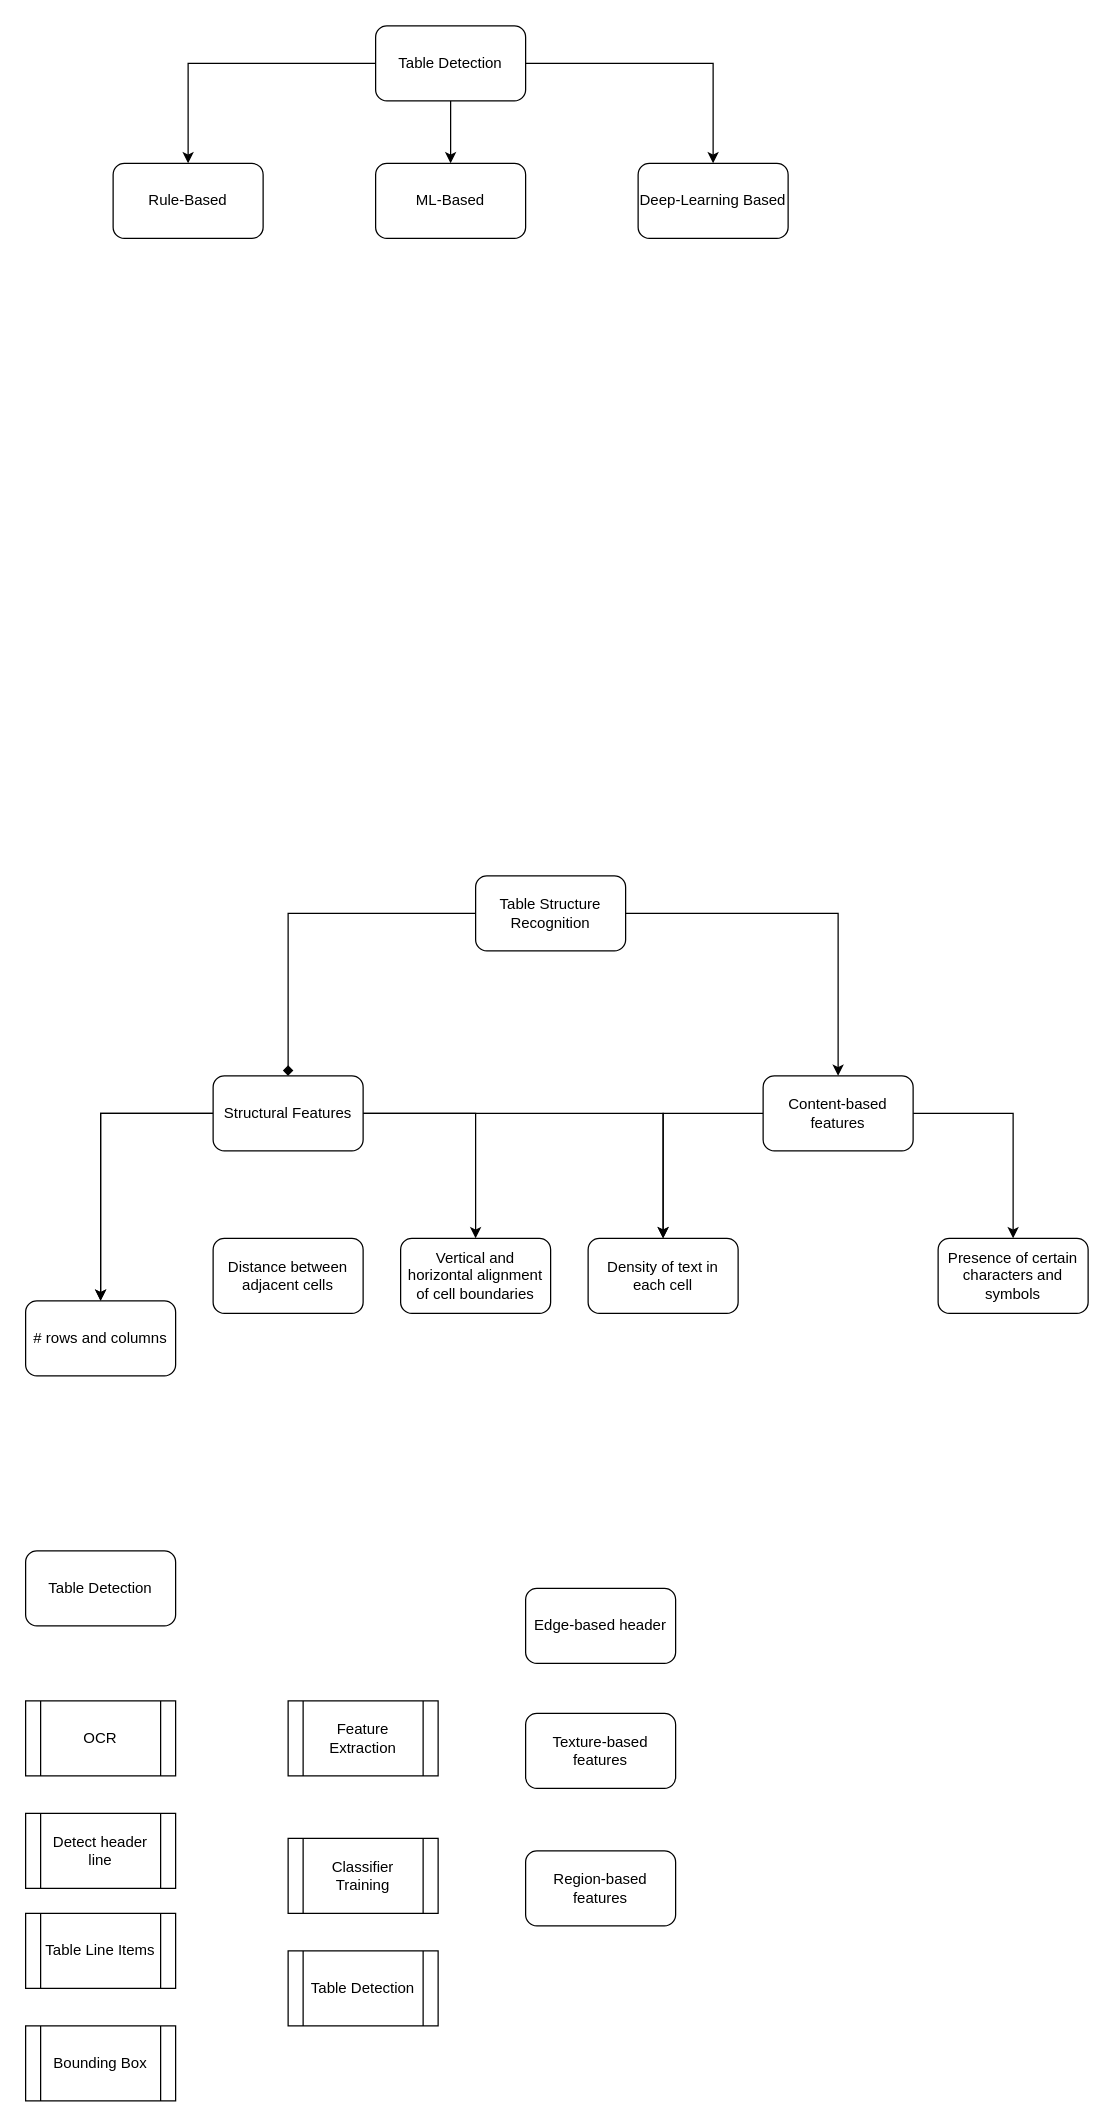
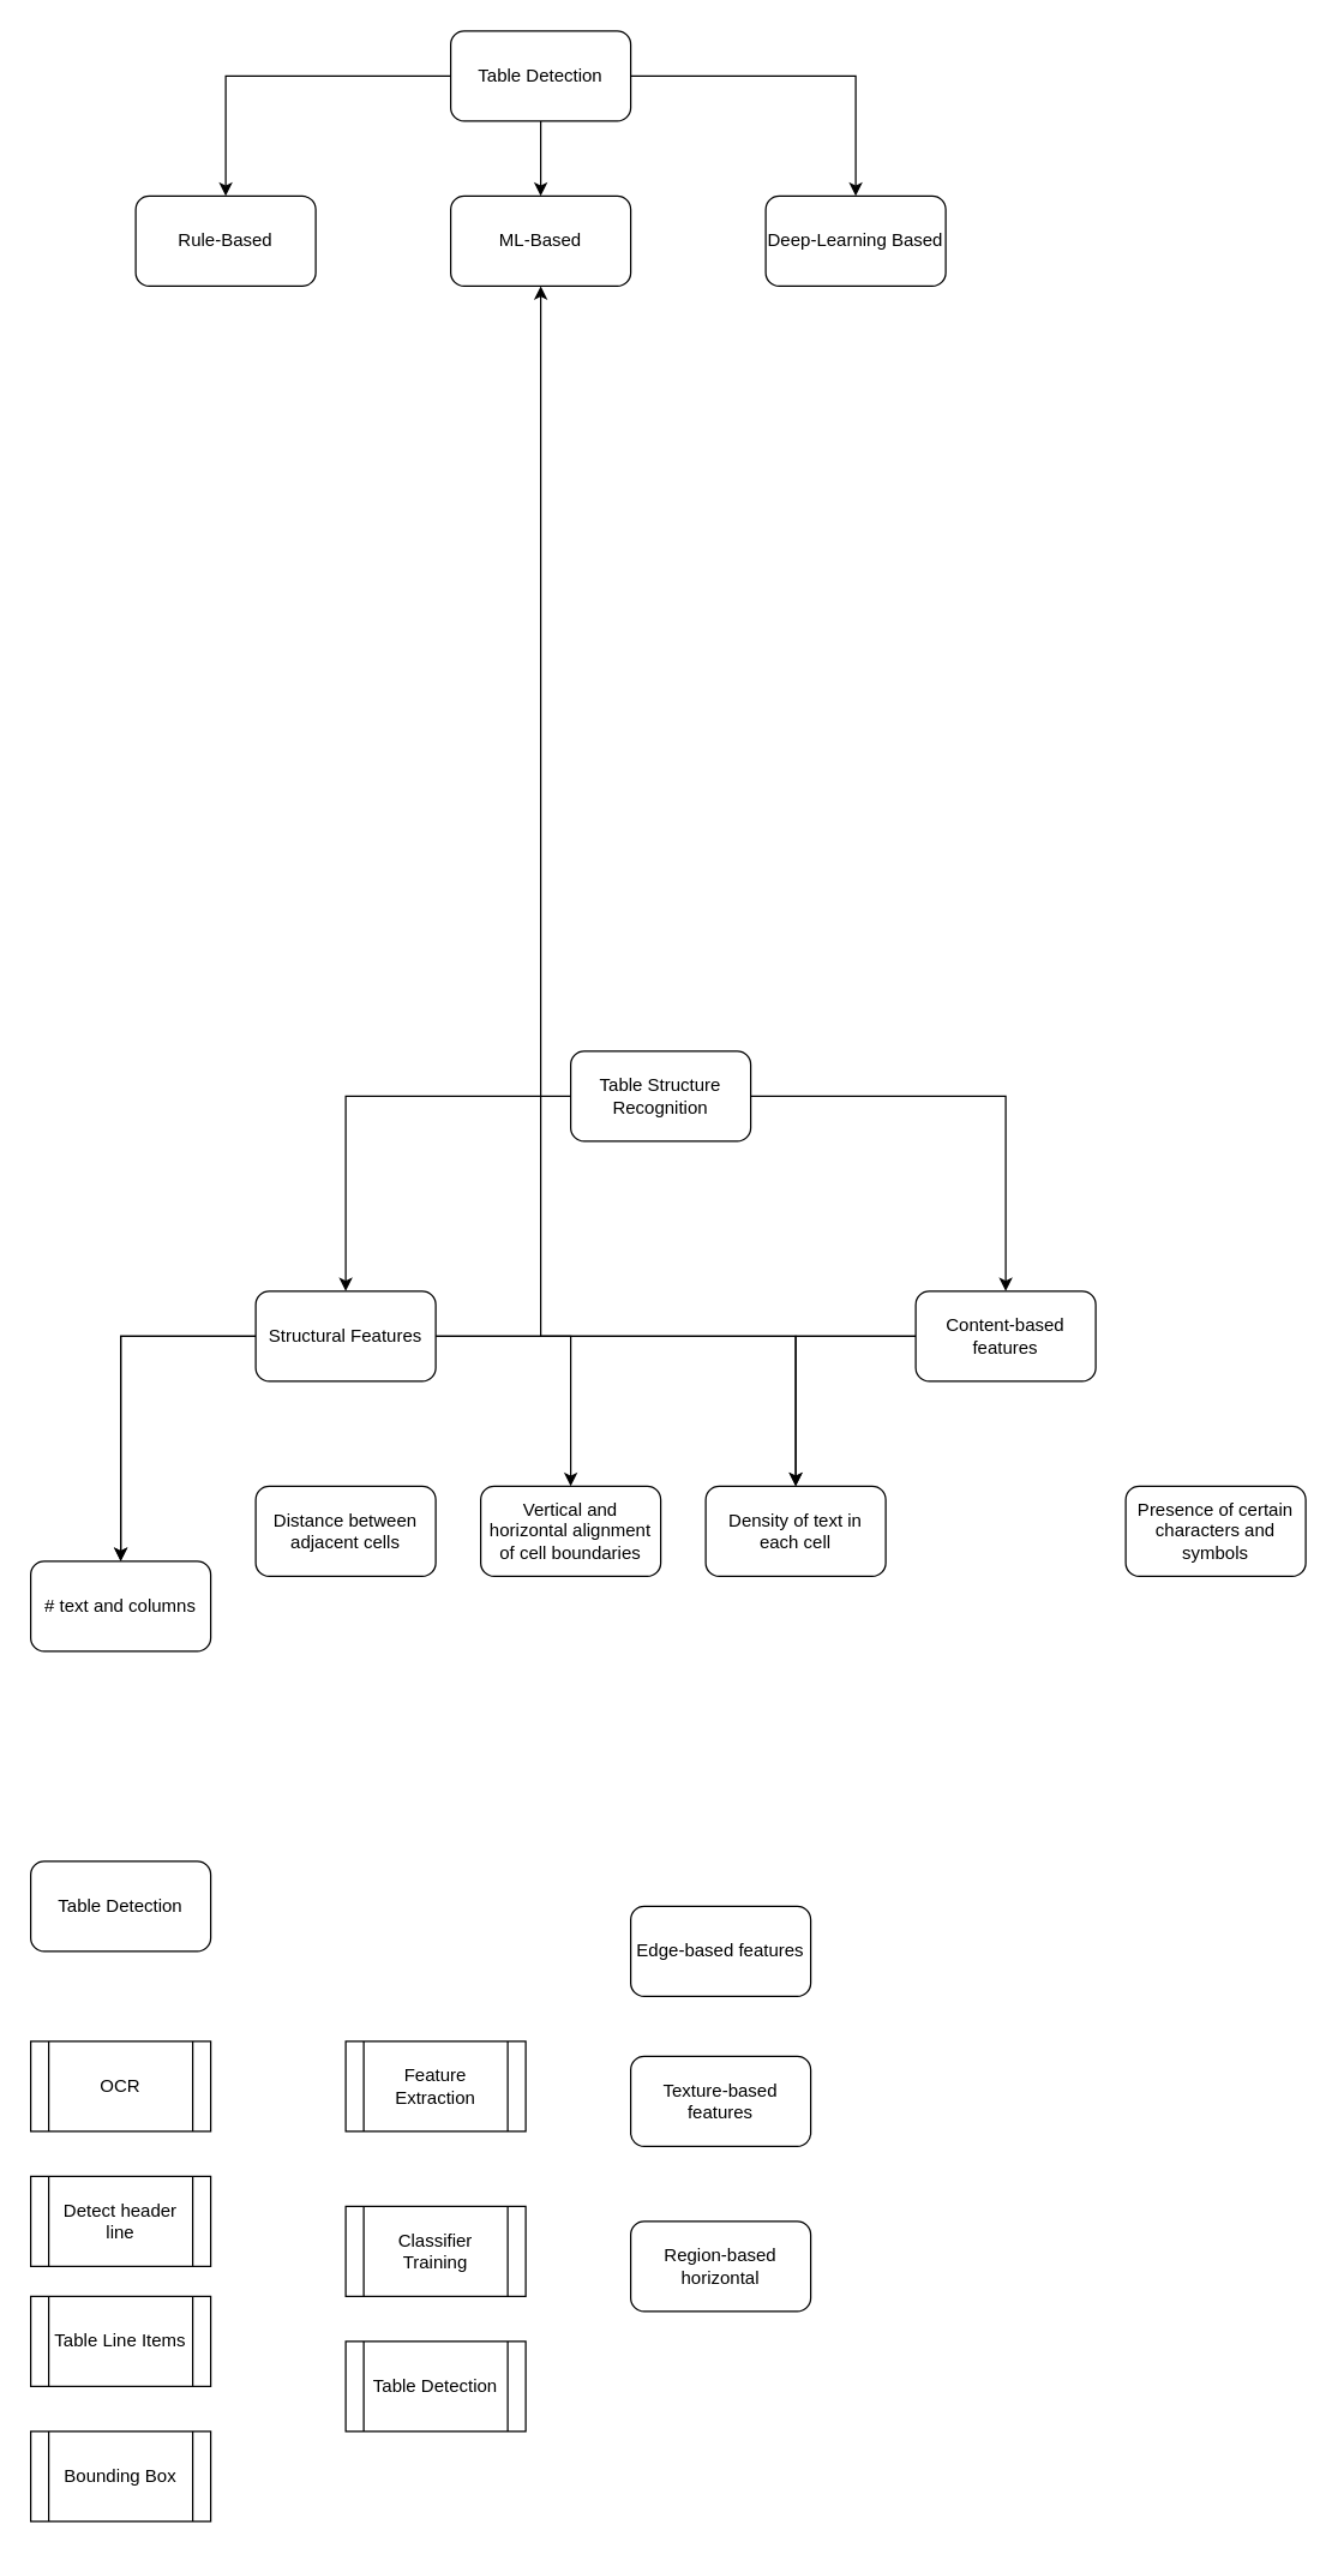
  <mxCell id="0" />
  <mxCell id="1" parent="0" />
- <mxCell id="2" value="" style="edgeStyle=orthogonalEdgeStyle;rounded=0;orthogonalLoop=1;jettySize=auto;html=1;endArrow=diamond;" edge="1" parent="1" source="4" target="9"><mxGeometry relative="1" as="geometry" /></mxCell>
+ <mxCell id="2" value="" style="edgeStyle=orthogonalEdgeStyle;rounded=0;orthogonalLoop=1;jettySize=auto;html=1;" edge="1" parent="1" source="4" target="9"><mxGeometry relative="1" as="geometry" /></mxCell>
  <mxCell id="3" value="" style="edgeStyle=orthogonalEdgeStyle;rounded=0;orthogonalLoop=1;jettySize=auto;html=1;" edge="1" parent="1" source="4" target="12"><mxGeometry relative="1" as="geometry" /></mxCell>
  <mxCell id="4" value="Table Structure Recognition" style="rounded=1;whiteSpace=wrap;html=1;" vertex="1" parent="1"><mxGeometry x="380" y="700" width="120" height="60" as="geometry" /></mxCell>
  <mxCell id="5" value="" style="edgeStyle=orthogonalEdgeStyle;rounded=0;orthogonalLoop=1;jettySize=auto;html=1;" edge="1" parent="1" source="9" target="13"><mxGeometry relative="1" as="geometry" /></mxCell>
  <mxCell id="6" value="" style="edgeStyle=orthogonalEdgeStyle;rounded=0;orthogonalLoop=1;jettySize=auto;html=1;" edge="1" parent="1" source="9" target="13"><mxGeometry relative="1" as="geometry" /></mxCell>
  <mxCell id="7" value="" style="edgeStyle=orthogonalEdgeStyle;rounded=0;orthogonalLoop=1;jettySize=auto;html=1;" edge="1" parent="1" source="9" target="16"><mxGeometry relative="1" as="geometry" /></mxCell>
  <mxCell id="8" value="" style="edgeStyle=orthogonalEdgeStyle;rounded=0;orthogonalLoop=1;jettySize=auto;html=1;" edge="1" parent="1" source="9" target="15"><mxGeometry relative="1" as="geometry" /></mxCell>
  <mxCell id="9" value="Structural Features" style="whiteSpace=wrap;html=1;rounded=1;" vertex="1" parent="1"><mxGeometry x="170" y="860" width="120" height="60" as="geometry" /></mxCell>
  <mxCell id="10" value="" style="edgeStyle=orthogonalEdgeStyle;rounded=0;orthogonalLoop=1;jettySize=auto;html=1;" edge="1" parent="1" source="12" target="16"><mxGeometry relative="1" as="geometry" /></mxCell>
- <mxCell id="11" value="" style="edgeStyle=orthogonalEdgeStyle;rounded=0;orthogonalLoop=1;jettySize=auto;html=1;" edge="1" parent="1" source="12" target="17"><mxGeometry relative="1" as="geometry" /></mxCell>
+ <mxCell id="11" value="" style="edgeStyle=orthogonalEdgeStyle;rounded=0;orthogonalLoop=1;jettySize=auto;html=1;" edge="1" parent="1" source="12" target="34"><mxGeometry relative="1" as="geometry" /></mxCell>
  <mxCell id="12" value="Content-based features" style="whiteSpace=wrap;html=1;rounded=1;" vertex="1" parent="1"><mxGeometry x="610" y="860" width="120" height="60" as="geometry" /></mxCell>
- <mxCell id="13" value="# rows and columns" style="whiteSpace=wrap;html=1;rounded=1;" vertex="1" parent="1"><mxGeometry x="20" y="1040" width="120" height="60" as="geometry" /></mxCell>
+ <mxCell id="13" value="# text and columns" style="whiteSpace=wrap;html=1;rounded=1;" vertex="1" parent="1"><mxGeometry x="20" y="1040" width="120" height="60" as="geometry" /></mxCell>
  <mxCell id="14" value="Distance between adjacent cells" style="whiteSpace=wrap;html=1;rounded=1;" vertex="1" parent="1"><mxGeometry x="170" y="990" width="120" height="60" as="geometry" /></mxCell>
  <mxCell id="15" value="Vertical and horizontal alignment of cell boundaries" style="whiteSpace=wrap;html=1;rounded=1;" vertex="1" parent="1"><mxGeometry x="320" y="990" width="120" height="60" as="geometry" /></mxCell>
  <mxCell id="16" value="Density of text in each cell" style="whiteSpace=wrap;html=1;rounded=1;" vertex="1" parent="1"><mxGeometry x="470" y="990" width="120" height="60" as="geometry" /></mxCell>
  <mxCell id="17" value="Presence of certain characters and symbols" style="whiteSpace=wrap;html=1;rounded=1;" vertex="1" parent="1"><mxGeometry x="750" y="990" width="120" height="60" as="geometry" /></mxCell>
  <mxCell id="18" value="Table Detection" style="rounded=1;whiteSpace=wrap;html=1;" vertex="1" parent="1"><mxGeometry x="20" y="1240" width="120" height="60" as="geometry" /></mxCell>
  <mxCell id="19" value="OCR" style="shape=process;whiteSpace=wrap;html=1;backgroundOutline=1;" vertex="1" parent="1"><mxGeometry x="20" y="1360" width="120" height="60" as="geometry" /></mxCell>
  <mxCell id="20" value="Detect header line" style="shape=process;whiteSpace=wrap;html=1;backgroundOutline=1;" vertex="1" parent="1"><mxGeometry x="20" y="1450" width="120" height="60" as="geometry" /></mxCell>
  <mxCell id="21" value="Table Line Items" style="shape=process;whiteSpace=wrap;html=1;backgroundOutline=1;" vertex="1" parent="1"><mxGeometry x="20" y="1530" width="120" height="60" as="geometry" /></mxCell>
  <mxCell id="22" value="Bounding Box" style="shape=process;whiteSpace=wrap;html=1;backgroundOutline=1;" vertex="1" parent="1"><mxGeometry x="20" y="1620" width="120" height="60" as="geometry" /></mxCell>
  <mxCell id="23" value="Feature Extraction" style="shape=process;whiteSpace=wrap;html=1;backgroundOutline=1;" vertex="1" parent="1"><mxGeometry x="230" y="1360" width="120" height="60" as="geometry" /></mxCell>
- <mxCell id="24" value="Edge-based header" style="rounded=1;whiteSpace=wrap;html=1;" vertex="1" parent="1"><mxGeometry x="420" y="1270" width="120" height="60" as="geometry" /></mxCell>
+ <mxCell id="24" value="Edge-based features" style="rounded=1;whiteSpace=wrap;html=1;" vertex="1" parent="1"><mxGeometry x="420" y="1270" width="120" height="60" as="geometry" /></mxCell>
  <mxCell id="25" value="Texture-based features" style="rounded=1;whiteSpace=wrap;html=1;" vertex="1" parent="1"><mxGeometry x="420" y="1370" width="120" height="60" as="geometry" /></mxCell>
- <mxCell id="26" value="Region-based features" style="rounded=1;whiteSpace=wrap;html=1;" vertex="1" parent="1"><mxGeometry x="420" y="1480" width="120" height="60" as="geometry" /></mxCell>
+ <mxCell id="26" value="Region-based horizontal" style="rounded=1;whiteSpace=wrap;html=1;" vertex="1" parent="1"><mxGeometry x="420" y="1480" width="120" height="60" as="geometry" /></mxCell>
  <mxCell id="27" value="Classifier Training" style="shape=process;whiteSpace=wrap;html=1;backgroundOutline=1;" vertex="1" parent="1"><mxGeometry x="230" y="1470" width="120" height="60" as="geometry" /></mxCell>
  <mxCell id="28" value="Table Detection" style="shape=process;whiteSpace=wrap;html=1;backgroundOutline=1;" vertex="1" parent="1"><mxGeometry x="230" y="1560" width="120" height="60" as="geometry" /></mxCell>
  <mxCell id="29" value="" style="edgeStyle=orthogonalEdgeStyle;rounded=0;orthogonalLoop=1;jettySize=auto;html=1;" edge="1" parent="1" source="32" target="33"><mxGeometry relative="1" as="geometry" /></mxCell>
  <mxCell id="30" value="" style="edgeStyle=orthogonalEdgeStyle;rounded=0;orthogonalLoop=1;jettySize=auto;html=1;" edge="1" parent="1" source="32" target="34"><mxGeometry relative="1" as="geometry" /></mxCell>
  <mxCell id="31" value="" style="edgeStyle=orthogonalEdgeStyle;rounded=0;orthogonalLoop=1;jettySize=auto;html=1;" edge="1" parent="1" source="32" target="35"><mxGeometry relative="1" as="geometry" /></mxCell>
  <mxCell id="32" value="Table Detection" style="rounded=1;whiteSpace=wrap;html=1;" vertex="1" parent="1"><mxGeometry x="300" y="20" width="120" height="60" as="geometry" /></mxCell>
  <mxCell id="33" value="Rule-Based" style="whiteSpace=wrap;html=1;rounded=1;" vertex="1" parent="1"><mxGeometry x="90" y="130" width="120" height="60" as="geometry" /></mxCell>
  <mxCell id="34" value="ML-Based" style="whiteSpace=wrap;html=1;rounded=1;" vertex="1" parent="1"><mxGeometry x="300" y="130" width="120" height="60" as="geometry" /></mxCell>
  <mxCell id="35" value="Deep-Learning Based" style="whiteSpace=wrap;html=1;rounded=1;" vertex="1" parent="1"><mxGeometry x="510" y="130" width="120" height="60" as="geometry" /></mxCell>
